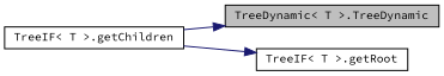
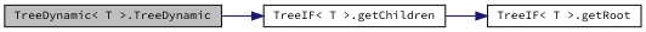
  digraph {
    fontname="Source Code Pro"
    rankdir=LR
    node [color=black fillcolor=white fontname="Source Code Pro" fontsize=10 shape=record style=filled]
    edge [color=midnightblue fontname="Source Code Pro" fontsize=10 labelfontname=Helvetica labelfontsize=10 style=solid]
    n1 [fillcolor=grey75 fontcolor=black height=0.2 label="TreeDynamic\< T \>.TreeDynamic" width=0.4]
    n2 [height=0.2 label="TreeIF\< T \>.getChildren" width=0.4]
    n3 [height=0.2 label="TreeIF\< T \>.getRoot" width=0.4]
-   n2 -> n1
+   n1 -> n2
    n2 -> n3
  }
